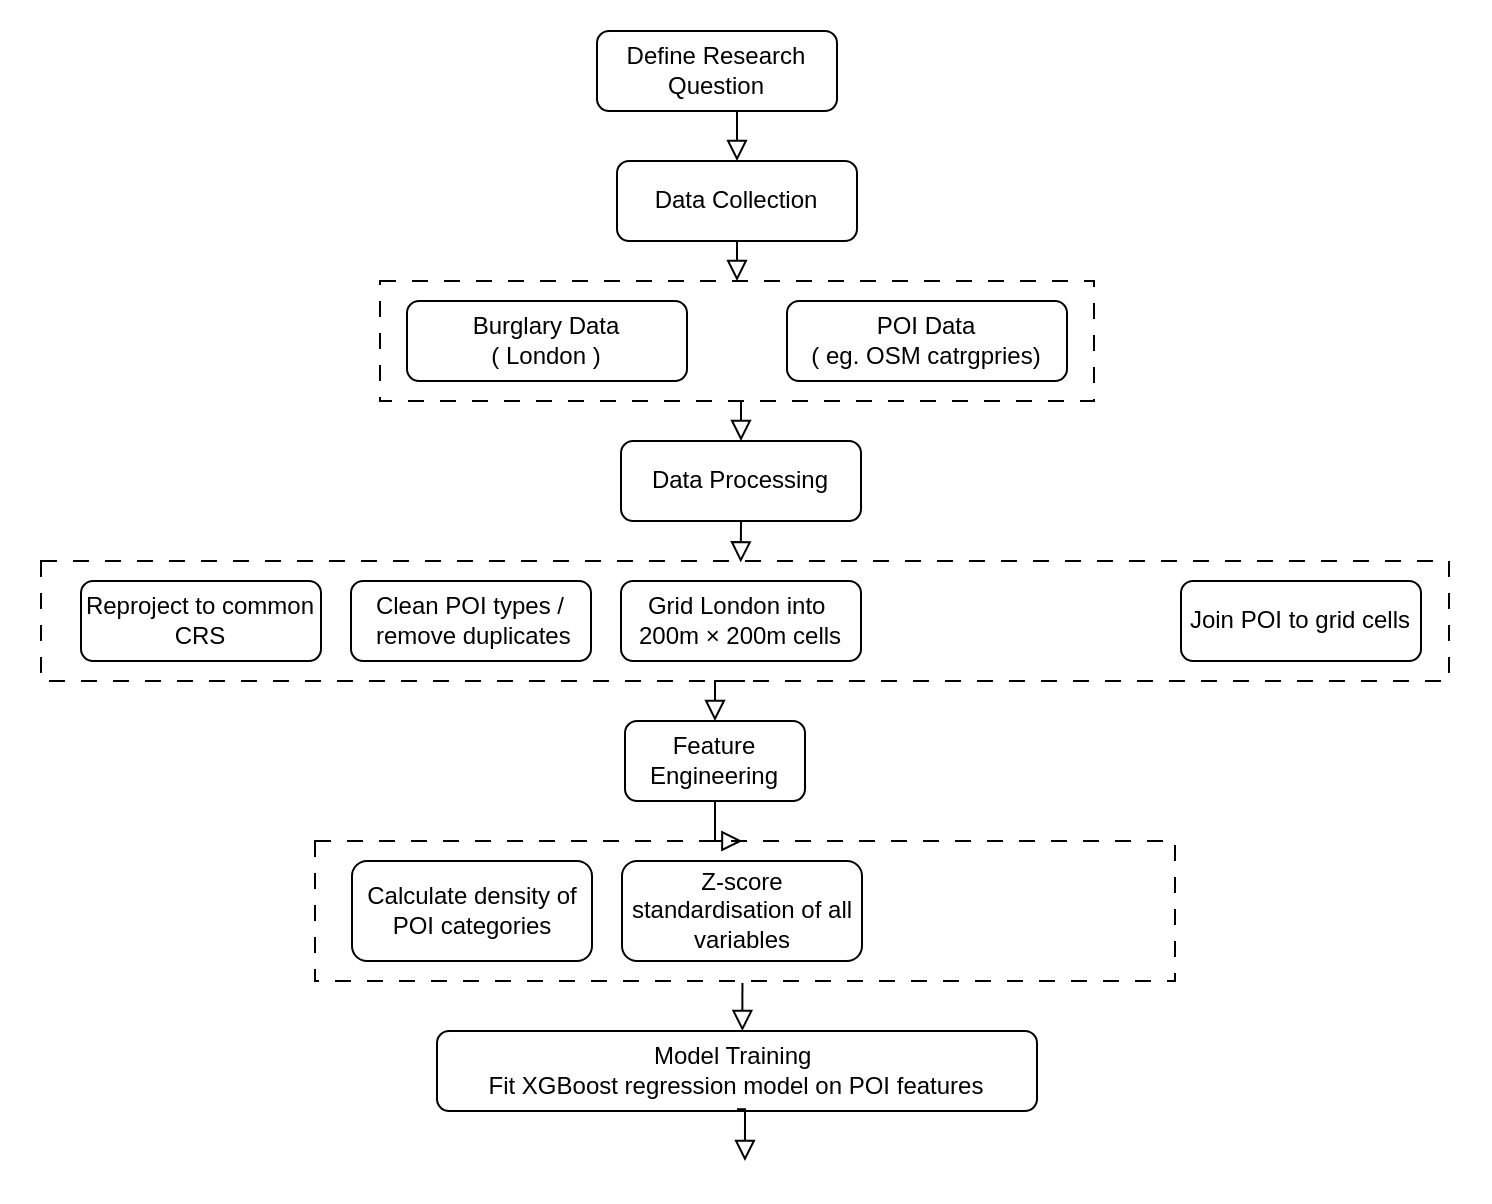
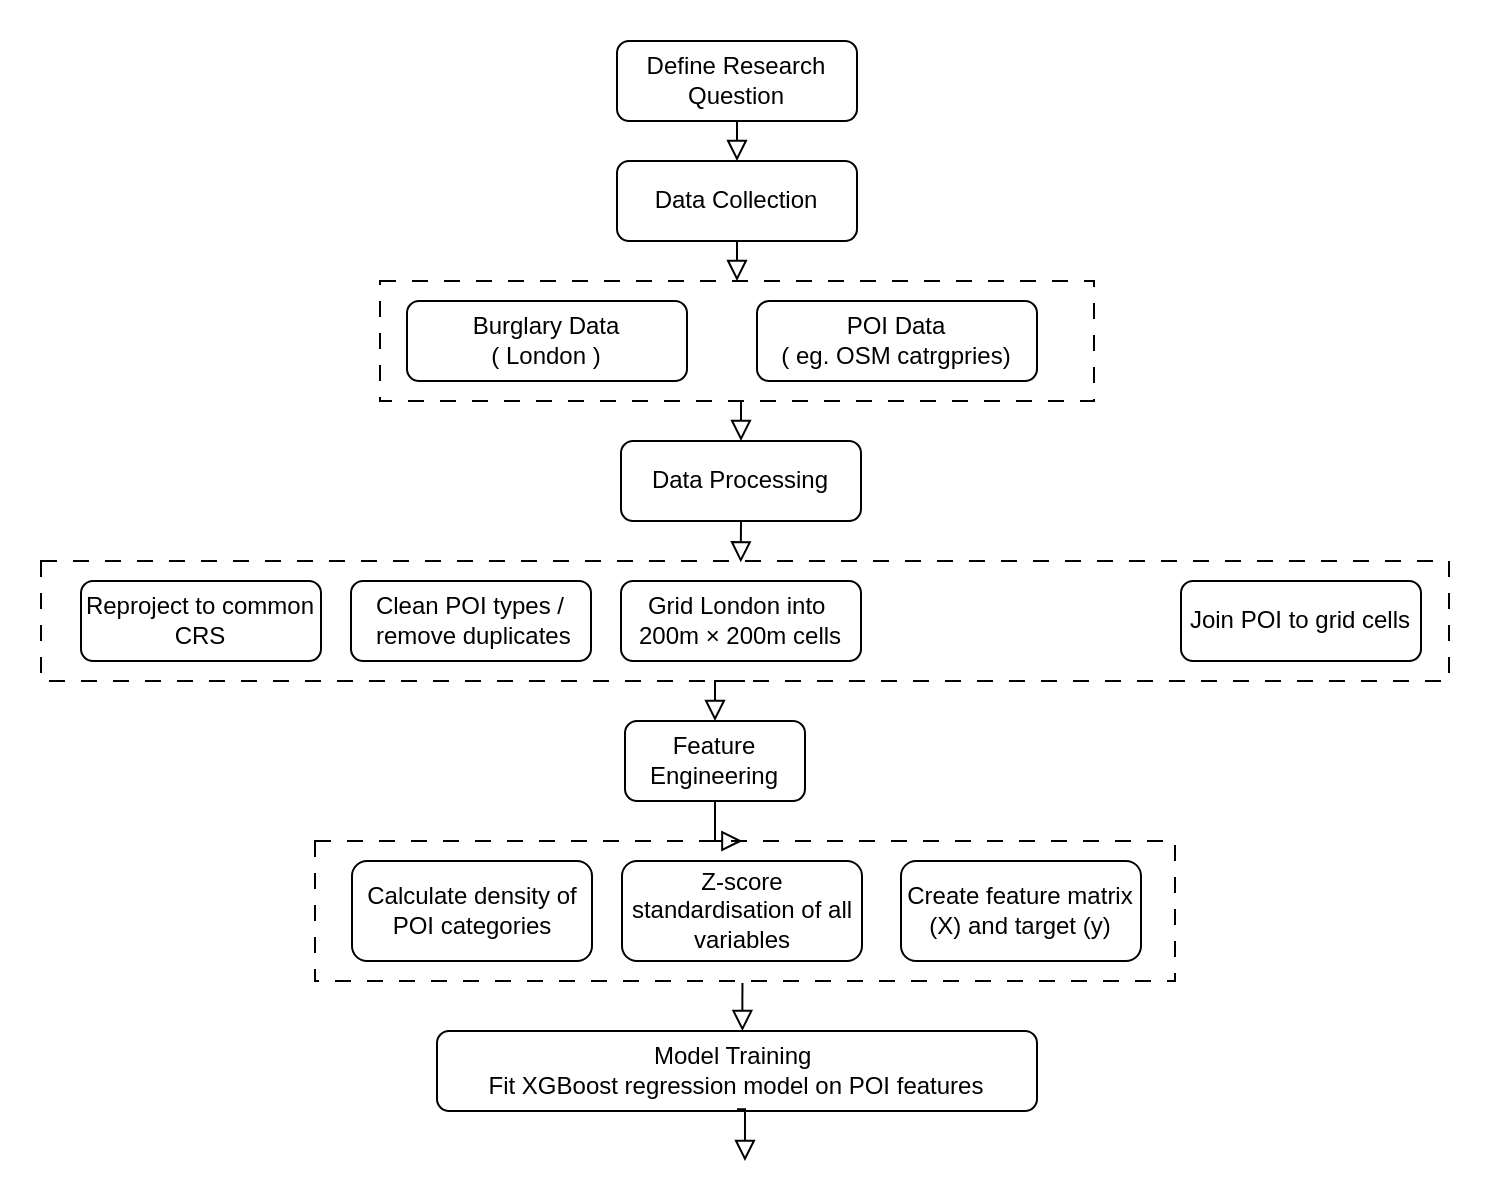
  <mxCell id="0" />
  <mxCell id="1" parent="0" />
  <mxCell id="2" value="" style="rounded=0;whiteSpace=wrap;html=1;fontFamily=Helvetica;fontSize=11;fontColor=default;labelBackgroundColor=none;fillColor=none;dashed=1;dashPattern=8 8;" vertex="1" parent="1"><mxGeometry x="189.5" y="140" width="357" height="60" as="geometry" /></mxCell>
  <mxCell id="3" value="" style="rounded=0;whiteSpace=wrap;html=1;fontFamily=Helvetica;fontSize=11;fontColor=default;labelBackgroundColor=none;fillColor=none;dashed=1;dashPattern=8 8;" vertex="1" parent="1"><mxGeometry x="20" y="280" width="704" height="60" as="geometry" /></mxCell>
  <mxCell id="4" style="edgeStyle=orthogonalEdgeStyle;shape=connector;rounded=0;orthogonalLoop=1;jettySize=auto;html=1;shadow=0;strokeColor=default;strokeWidth=1;align=center;verticalAlign=middle;fontFamily=Helvetica;fontSize=11;fontColor=default;labelBackgroundColor=none;endArrow=block;endFill=0;endSize=8;exitX=0.497;exitY=1.014;exitDx=0;exitDy=0;exitPerimeter=0;entryX=0.509;entryY=0.001;entryDx=0;entryDy=0;entryPerimeter=0;" edge="1" parent="1" source="5" target="25"><mxGeometry relative="1" as="geometry"><mxPoint x="371" y="490" as="sourcePoint" /><mxPoint x="368" y="514" as="targetPoint" /></mxGeometry></mxCell>
  <mxCell id="5" value="" style="rounded=0;whiteSpace=wrap;html=1;fontFamily=Helvetica;fontSize=11;fontColor=default;labelBackgroundColor=none;fillColor=none;dashed=1;dashPattern=8 8;" vertex="1" parent="1"><mxGeometry x="157" y="420" width="430" height="70" as="geometry" /></mxCell>
  <mxCell id="6" style="edgeStyle=orthogonalEdgeStyle;shape=connector;rounded=0;orthogonalLoop=1;jettySize=auto;html=1;exitX=0.5;exitY=1;exitDx=0;exitDy=0;entryX=0.5;entryY=0;entryDx=0;entryDy=0;shadow=0;strokeColor=default;strokeWidth=1;align=center;verticalAlign=middle;fontFamily=Helvetica;fontSize=11;fontColor=default;labelBackgroundColor=none;endArrow=block;endFill=0;endSize=8;" edge="1" parent="1" source="7" target="9"><mxGeometry relative="1" as="geometry" /></mxCell>
- <mxCell id="7" value="Define Research Question" style="rounded=1;whiteSpace=wrap;html=1;fontSize=12;glass=0;strokeWidth=1;shadow=0;" parent="1" vertex="1"><mxGeometry x="298" y="15" width="120" height="40" as="geometry" /></mxCell>
+ <mxCell id="7" value="Define Research Question" style="rounded=1;whiteSpace=wrap;html=1;fontSize=12;glass=0;strokeWidth=1;shadow=0;" parent="1" vertex="1"><mxGeometry x="308" y="20" width="120" height="40" as="geometry" /></mxCell>
  <mxCell id="8" style="edgeStyle=orthogonalEdgeStyle;shape=connector;rounded=0;orthogonalLoop=1;jettySize=auto;html=1;exitX=0.5;exitY=1;exitDx=0;exitDy=0;entryX=0.5;entryY=0;entryDx=0;entryDy=0;shadow=0;strokeColor=default;strokeWidth=1;align=center;verticalAlign=middle;fontFamily=Helvetica;fontSize=11;fontColor=default;labelBackgroundColor=none;endArrow=block;endFill=0;endSize=8;" edge="1" parent="1" source="9" target="2"><mxGeometry relative="1" as="geometry" /></mxCell>
  <mxCell id="9" value="Data Collection" style="rounded=1;whiteSpace=wrap;html=1;fontSize=12;glass=0;strokeWidth=1;shadow=0;" parent="1" vertex="1"><mxGeometry x="308" y="80" width="120" height="40" as="geometry" /></mxCell>
  <mxCell id="10" value="Feature Engineering" style="rounded=1;whiteSpace=wrap;html=1;fontSize=12;glass=0;strokeWidth=1;shadow=0;" parent="1" vertex="1"><mxGeometry x="312" y="360" width="90" height="40" as="geometry" /></mxCell>
  <mxCell id="11" value="Burglary Data&lt;div&gt;( London )&lt;/div&gt;" style="rounded=1;whiteSpace=wrap;html=1;" vertex="1" parent="1"><mxGeometry x="203" y="150" width="140" height="40" as="geometry" /></mxCell>
- <mxCell id="12" value="POI Data&lt;div&gt;( eg. OSM catrgpries)&lt;/div&gt;" style="rounded=1;whiteSpace=wrap;html=1;" vertex="1" parent="1"><mxGeometry x="393" y="150" width="140" height="40" as="geometry" /></mxCell>
+ <mxCell id="12" value="POI Data&lt;div&gt;( eg. OSM catrgpries)&lt;/div&gt;" style="rounded=1;whiteSpace=wrap;html=1;" vertex="1" parent="1"><mxGeometry x="378" y="150" width="140" height="40" as="geometry" /></mxCell>
  <mxCell id="13" value="Data Processing" style="rounded=1;whiteSpace=wrap;html=1;fontSize=12;glass=0;strokeWidth=1;shadow=0;" vertex="1" parent="1"><mxGeometry x="310" y="220" width="120" height="40" as="geometry" /></mxCell>
  <mxCell id="14" value="Reproject to common CRS" style="rounded=1;whiteSpace=wrap;html=1;" vertex="1" parent="1"><mxGeometry x="40" y="290" width="120" height="40" as="geometry" /></mxCell>
  <mxCell id="15" value="Clean POI types /&lt;div&gt;&amp;nbsp;remove duplicates&lt;/div&gt;" style="rounded=1;whiteSpace=wrap;html=1;" vertex="1" parent="1"><mxGeometry x="175" y="290" width="120" height="40" as="geometry" /></mxCell>
  <mxCell id="16" value="Grid London into&amp;nbsp;&lt;div&gt;200m × 200m cells&lt;/div&gt;" style="rounded=1;whiteSpace=wrap;html=1;" vertex="1" parent="1"><mxGeometry x="310" y="290" width="120" height="40" as="geometry" /></mxCell>
  <mxCell id="17" value="Join POI to grid cells" style="rounded=1;whiteSpace=wrap;html=1;" vertex="1" parent="1"><mxGeometry x="590" y="290" width="120" height="40" as="geometry" /></mxCell>
  <mxCell id="18" style="edgeStyle=orthogonalEdgeStyle;shape=connector;rounded=0;orthogonalLoop=1;jettySize=auto;html=1;exitX=0.5;exitY=1;exitDx=0;exitDy=0;shadow=0;strokeColor=default;strokeWidth=1;align=center;verticalAlign=middle;fontFamily=Helvetica;fontSize=11;fontColor=default;labelBackgroundColor=none;endArrow=block;endFill=0;endSize=8;entryX=0.5;entryY=0;entryDx=0;entryDy=0;" edge="1" parent="1" source="3" target="10"><mxGeometry relative="1" as="geometry" /></mxCell>
  <mxCell id="19" style="edgeStyle=orthogonalEdgeStyle;shape=connector;rounded=0;orthogonalLoop=1;jettySize=auto;html=1;exitX=0.5;exitY=1;exitDx=0;exitDy=0;entryX=0.5;entryY=0;entryDx=0;entryDy=0;shadow=0;strokeColor=default;strokeWidth=1;align=center;verticalAlign=middle;fontFamily=Helvetica;fontSize=11;fontColor=default;labelBackgroundColor=none;endArrow=block;endFill=0;endSize=8;" edge="1" parent="1" source="2" target="13"><mxGeometry relative="1" as="geometry" /></mxCell>
  <mxCell id="20" style="edgeStyle=orthogonalEdgeStyle;shape=connector;rounded=0;orthogonalLoop=1;jettySize=auto;html=1;exitX=0.5;exitY=1;exitDx=0;exitDy=0;entryX=0.497;entryY=0.011;entryDx=0;entryDy=0;entryPerimeter=0;shadow=0;strokeColor=default;strokeWidth=1;align=center;verticalAlign=middle;fontFamily=Helvetica;fontSize=11;fontColor=default;labelBackgroundColor=none;endArrow=block;endFill=0;endSize=8;" edge="1" parent="1" source="13" target="3"><mxGeometry relative="1" as="geometry" /></mxCell>
  <mxCell id="21" value="Calculate density of POI categories" style="rounded=1;whiteSpace=wrap;html=1;" vertex="1" parent="1"><mxGeometry x="175.5" y="430" width="120" height="50" as="geometry" /></mxCell>
  <mxCell id="22" value="Z-score standardisation of all variables" style="rounded=1;whiteSpace=wrap;html=1;" vertex="1" parent="1"><mxGeometry x="310.5" y="430" width="120" height="50" as="geometry" /></mxCell>
+ <mxCell id="23" value="Create feature matrix (X) and target (y)" style="rounded=1;whiteSpace=wrap;html=1;" vertex="1" parent="1"><mxGeometry x="450" y="430" width="120" height="50" as="geometry" /></mxCell>
  <mxCell id="24" style="edgeStyle=orthogonalEdgeStyle;shape=connector;rounded=0;orthogonalLoop=1;jettySize=auto;html=1;entryX=0.497;entryY=0.01;entryDx=0;entryDy=0;entryPerimeter=0;shadow=0;strokeColor=default;strokeWidth=1;align=center;verticalAlign=middle;fontFamily=Helvetica;fontSize=11;fontColor=default;labelBackgroundColor=none;endArrow=block;endFill=0;endSize=8;" edge="1" parent="1" source="10" target="5"><mxGeometry relative="1" as="geometry" /></mxCell>
  <mxCell id="25" value="&amp;nbsp;Model Training&amp;nbsp;&amp;nbsp;&lt;div&gt;Fit XGBoost regression model on POI features&lt;/div&gt;" style="rounded=1;whiteSpace=wrap;html=1;fontSize=12;glass=0;strokeWidth=1;shadow=0;" vertex="1" parent="1"><mxGeometry x="218" y="515" width="300" height="40" as="geometry" /></mxCell>
  <mxCell id="26" style="edgeStyle=orthogonalEdgeStyle;shape=connector;rounded=0;orthogonalLoop=1;jettySize=auto;html=1;entryX=0.5;entryY=0.014;entryDx=0;entryDy=0;entryPerimeter=0;shadow=0;strokeColor=default;strokeWidth=1;align=center;verticalAlign=middle;fontFamily=Helvetica;fontSize=11;fontColor=default;labelBackgroundColor=none;endArrow=block;endFill=0;endSize=8;exitX=0.5;exitY=0.977;exitDx=0;exitDy=0;exitPerimeter=0;" edge="1" parent="1" source="25"><mxGeometry relative="1" as="geometry"><mxPoint x="372" y="560" as="sourcePoint" /><mxPoint x="371.98" y="580" as="targetPoint" /></mxGeometry></mxCell>
